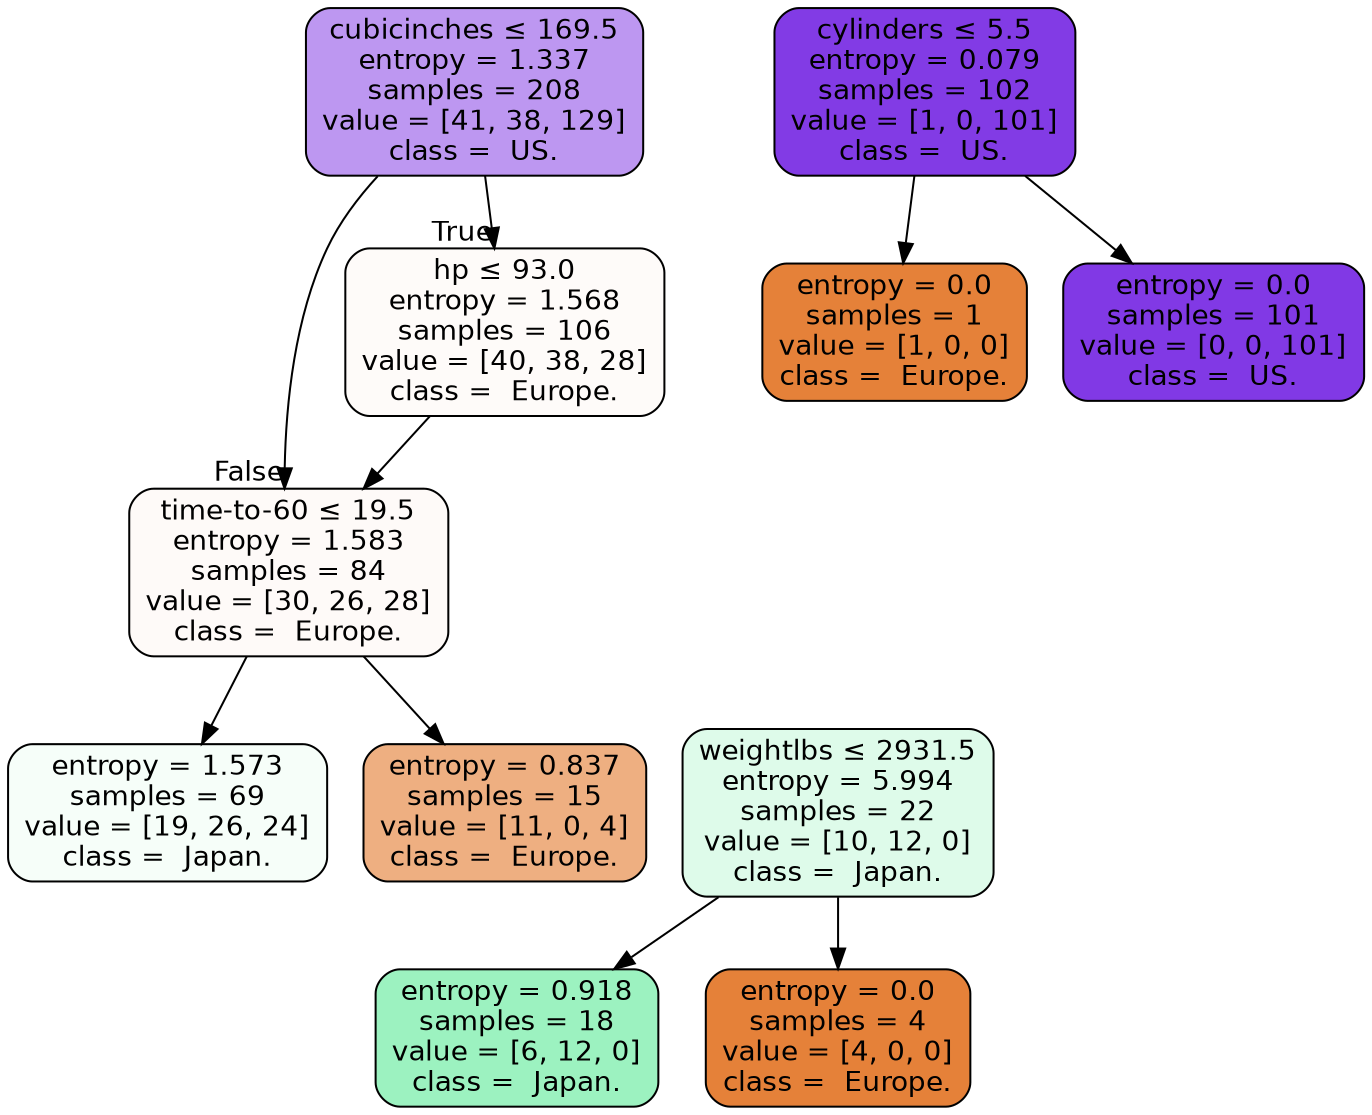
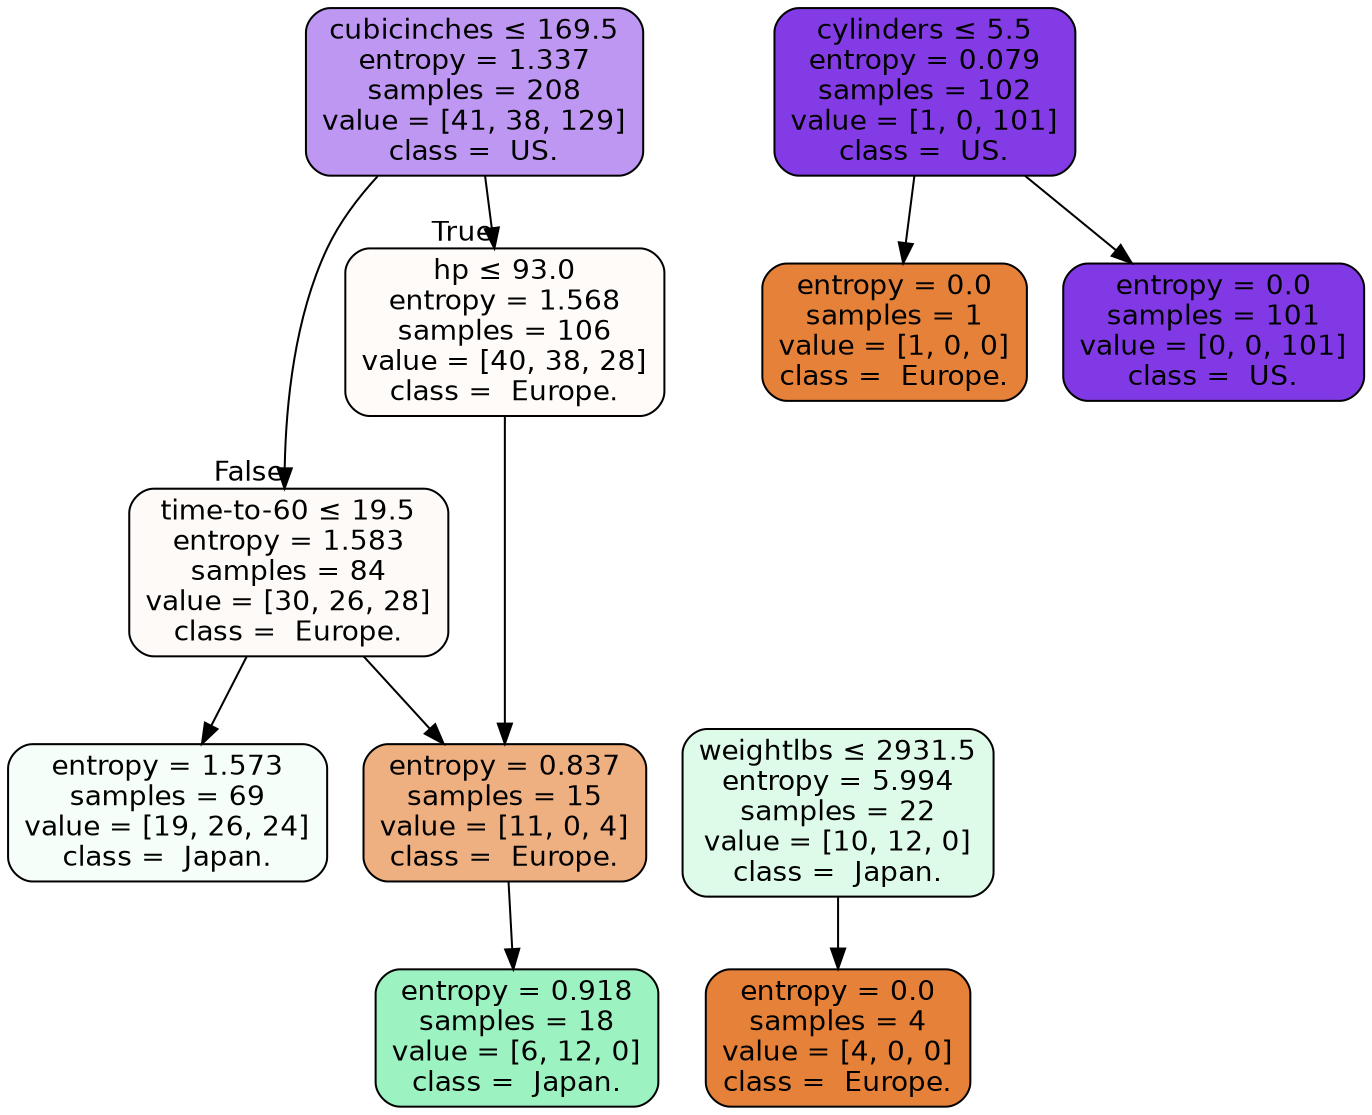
  digraph {
    node [color=black fillcolor="#e58139" fontname=helvetica shape=box style="filled, rounded"]
    edge [fontname=helvetica]
    n1 [fillcolor="#bd97f1" label=<cubicinches &le; 169.5<br/>entropy = 1.337<br/>samples = 208<br/>value = [41, 38, 129]<br/>class =  US.>]
    n2 [fillcolor="#fefbf9" label=<hp &le; 93.0<br/>entropy = 1.568<br/>samples = 106<br/>value = [40, 38, 28]<br/>class =  Europe.>]
    n3 [fillcolor="#fefaf8" label=<time-to-60 &le; 19.5<br/>entropy = 1.583<br/>samples = 84<br/>value = [30, 26, 28]<br/>class =  Europe.>]
    n4 [fillcolor="#823be5" label=<cylinders &le; 5.5<br/>entropy = 0.079<br/>samples = 102<br/>value = [1, 0, 101]<br/>class =  US.>]
    n5 [label=<entropy = 0.0<br/>samples = 1<br/>value = [1, 0, 0]<br/>class =  Europe.>]
    n6 [fillcolor="#8139e5" label=<entropy = 0.0<br/>samples = 101<br/>value = [0, 0, 101]<br/>class =  US.>]
    n7 [fillcolor="#f6fef9" label=<entropy = 1.573<br/>samples = 69<br/>value = [19, 26, 24]<br/>class =  Japan.>]
    n8 [fillcolor="#eeaf81" label=<entropy = 0.837<br/>samples = 15<br/>value = [11, 0, 4]<br/>class =  Europe.>]
    n9 [fillcolor="#defbea" label=<weightlbs &le; 2931.5<br/>entropy = 5.994<br/>samples = 22<br/>value = [10, 12, 0]<br/>class =  Japan.>]
    n10 [fillcolor="#9cf2c0" label=<entropy = 0.918<br/>samples = 18<br/>value = [6, 12, 0]<br/>class =  Japan.>]
    n11 [label=<entropy = 0.0<br/>samples = 4<br/>value = [4, 0, 0]<br/>class =  Europe.>]
    n1 -> n2 [headlabel=True labelangle=45 labeldistance=2.5]
    n1 -> n3 [headlabel=False labelangle=-45 labeldistance=2.5]
-   n2 -> n3
+   n2 -> n8
    n3 -> n7
    n3 -> n8
    n4 -> n5
    n4 -> n6
-   n9 -> n10
+   n8 -> n10
    n9 -> n11
  }
